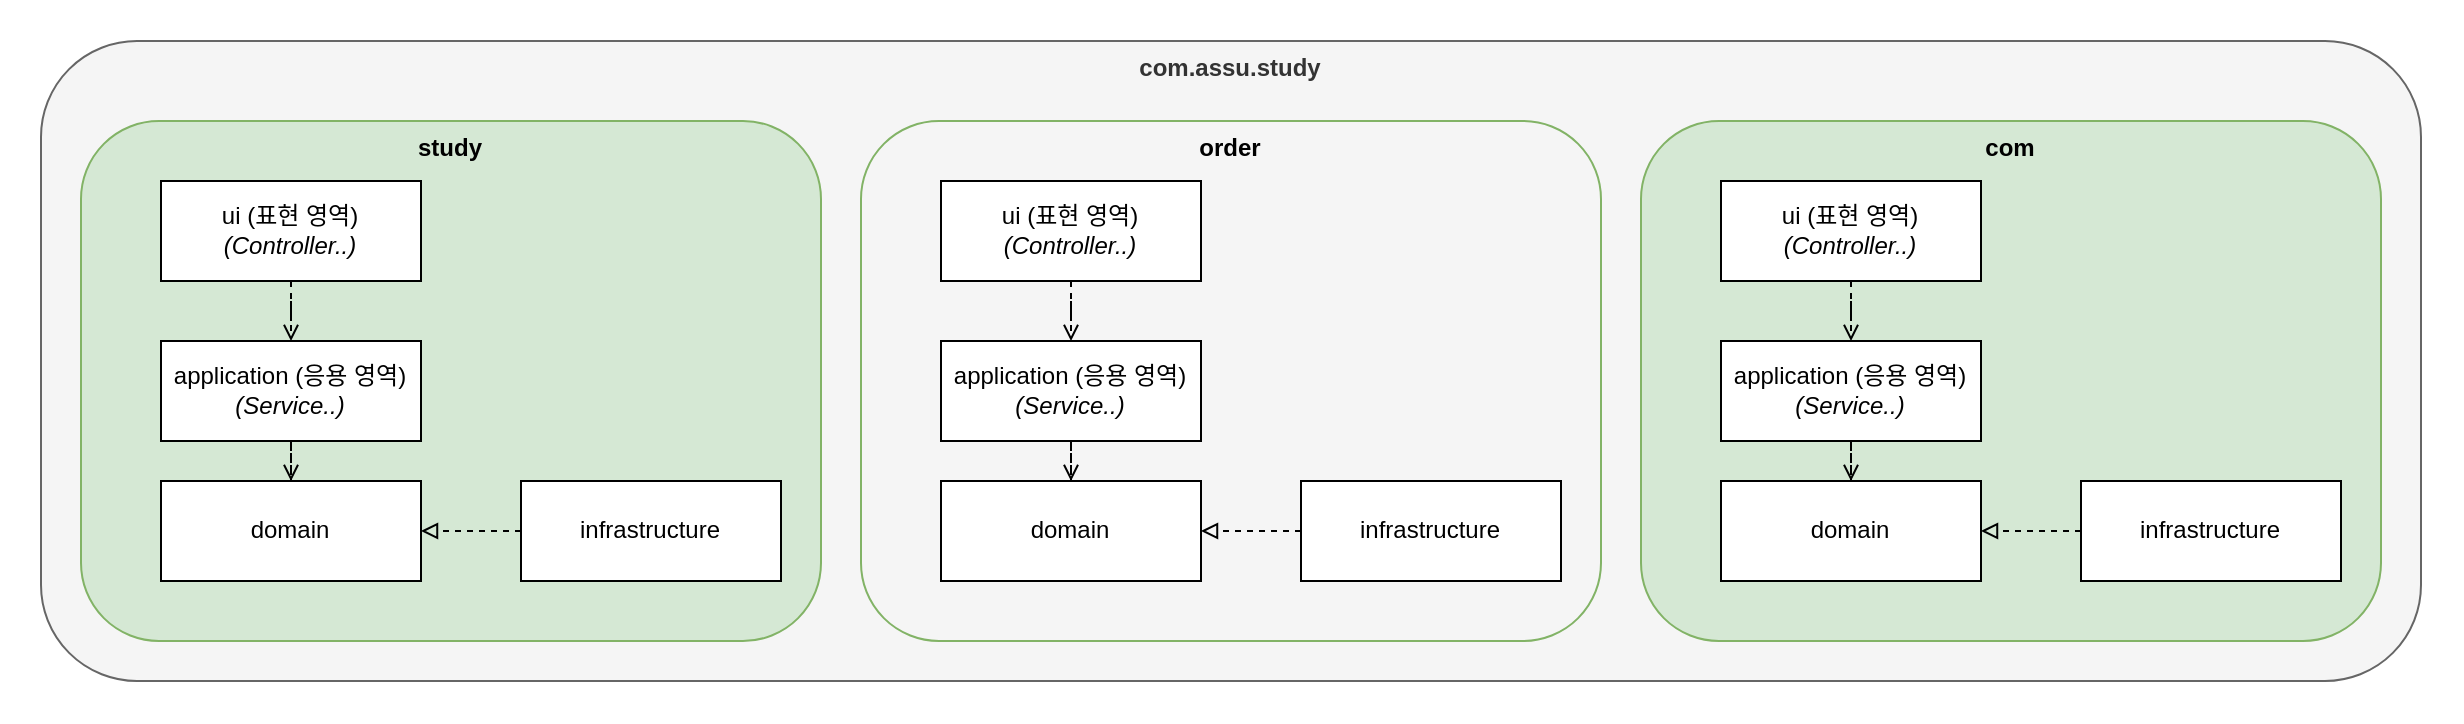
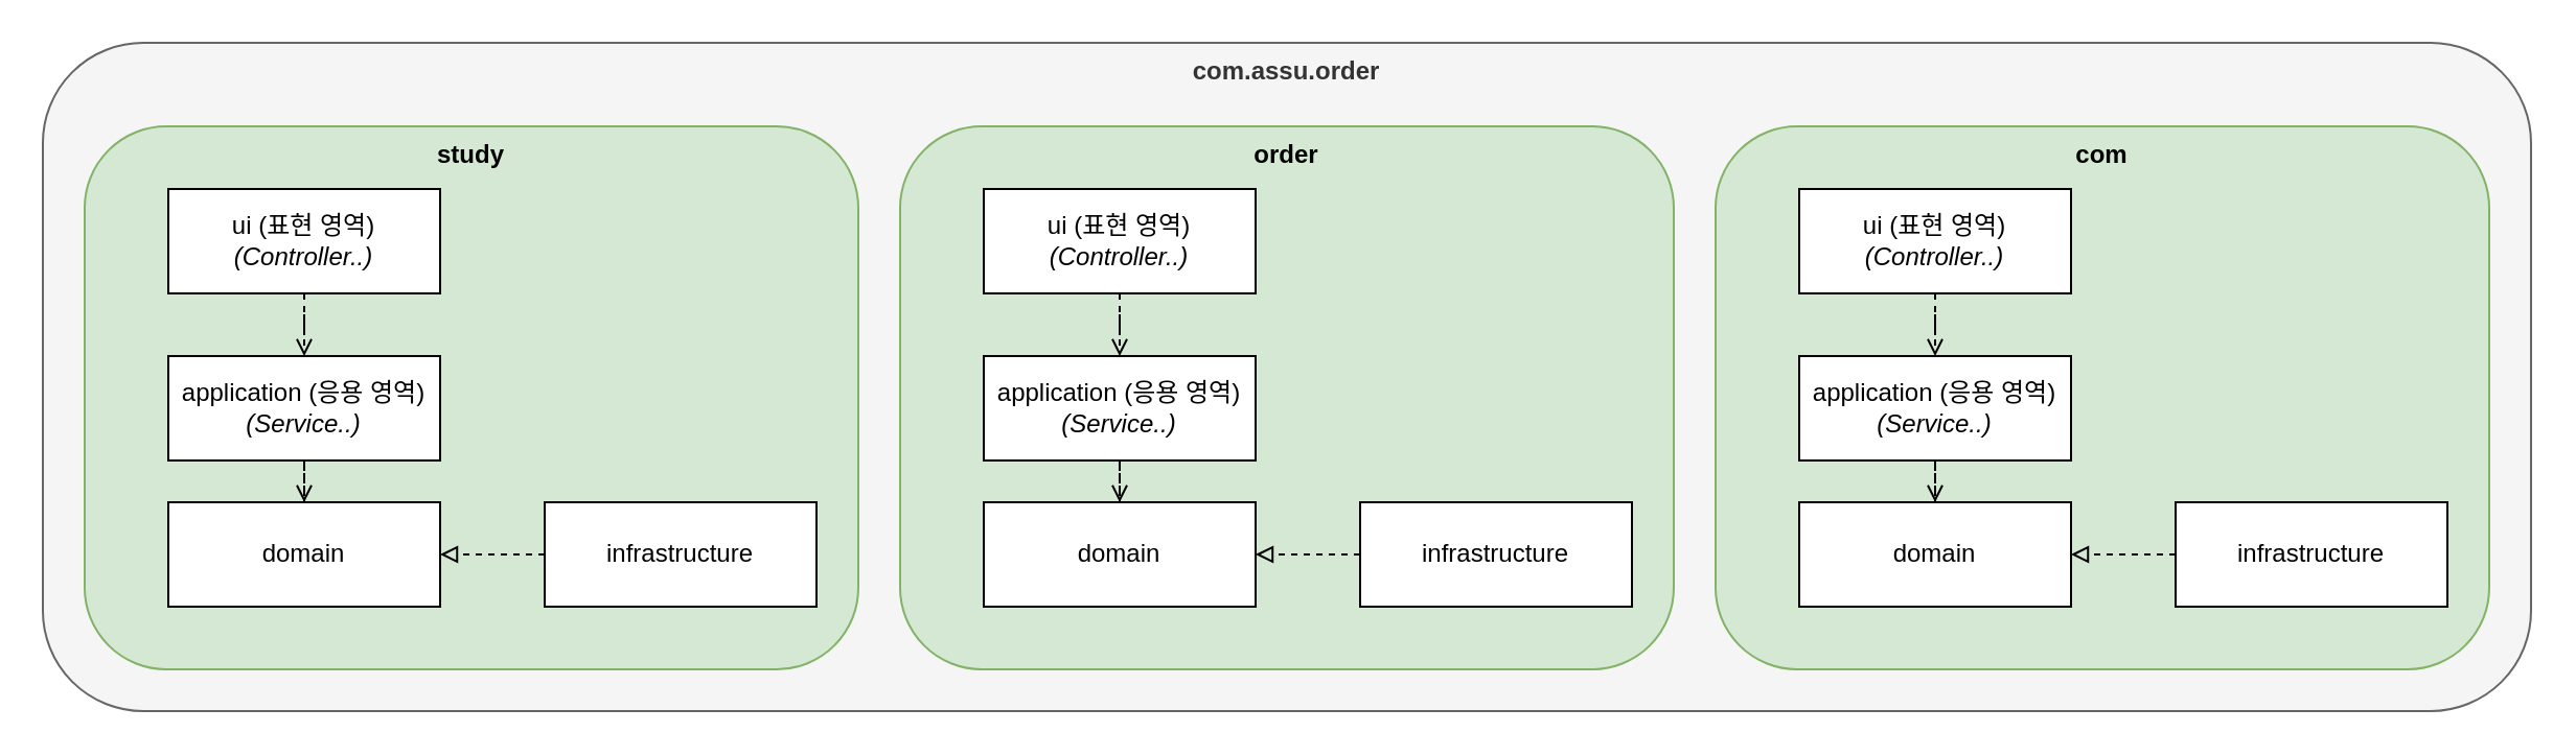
  <mxCell id="0" />
  <mxCell id="1" parent="0" />
- <mxCell id="2" value="com.assu.study" style="rounded=1;whiteSpace=wrap;html=1;verticalAlign=top;fontStyle=1;fillColor=#f5f5f5;fontColor=#333333;strokeColor=#666666;" vertex="1" parent="1"><mxGeometry x="20" y="20" width="1190" height="320" as="geometry" /></mxCell>
+ <mxCell id="2" value="com.assu.order" style="rounded=1;whiteSpace=wrap;html=1;verticalAlign=top;fontStyle=1;fillColor=#f5f5f5;fontColor=#333333;strokeColor=#666666;" vertex="1" parent="1"><mxGeometry x="20" y="20" width="1190" height="320" as="geometry" /></mxCell>
  <mxCell id="3" value="study" style="rounded=1;whiteSpace=wrap;html=1;verticalAlign=top;fontStyle=1;fillColor=#d5e8d4;strokeColor=#82b366;" vertex="1" parent="1"><mxGeometry x="40" y="60" width="370" height="260" as="geometry" /></mxCell>
  <mxCell id="4" style="edgeStyle=orthogonalEdgeStyle;rounded=0;orthogonalLoop=1;jettySize=auto;html=1;entryX=0.5;entryY=0;entryDx=0;entryDy=0;dashed=1;endArrow=open;endFill=0;" edge="1" parent="1" source="5" target="7"><mxGeometry relative="1" as="geometry" /></mxCell>
  <mxCell id="5" value="ui (표현 영역)&lt;br&gt;&lt;i&gt;(Controller..)&lt;/i&gt;" style="rounded=0;whiteSpace=wrap;html=1;" vertex="1" parent="1"><mxGeometry x="80" y="90" width="130" height="50" as="geometry" /></mxCell>
  <mxCell id="6" style="edgeStyle=orthogonalEdgeStyle;rounded=0;orthogonalLoop=1;jettySize=auto;html=1;entryX=0.5;entryY=0;entryDx=0;entryDy=0;dashed=1;endArrow=open;endFill=0;" edge="1" parent="1" source="7" target="8"><mxGeometry relative="1" as="geometry" /></mxCell>
  <mxCell id="7" value="application (응용 영역)&lt;div&gt;&lt;i&gt;(Service..)&lt;/i&gt;&lt;/div&gt;" style="rounded=0;whiteSpace=wrap;html=1;" vertex="1" parent="1"><mxGeometry x="80" y="170" width="130" height="50" as="geometry" /></mxCell>
  <mxCell id="8" value="domain" style="rounded=0;whiteSpace=wrap;html=1;" vertex="1" parent="1"><mxGeometry x="80" y="240" width="130" height="50" as="geometry" /></mxCell>
  <mxCell id="9" style="edgeStyle=orthogonalEdgeStyle;rounded=0;orthogonalLoop=1;jettySize=auto;html=1;entryX=1;entryY=0.5;entryDx=0;entryDy=0;dashed=1;endArrow=block;endFill=0;" edge="1" parent="1" source="10" target="8"><mxGeometry relative="1" as="geometry" /></mxCell>
  <mxCell id="10" value="infrastructure" style="rounded=0;whiteSpace=wrap;html=1;" vertex="1" parent="1"><mxGeometry x="260" y="240" width="130" height="50" as="geometry" /></mxCell>
- <mxCell id="11" value="order" style="rounded=1;whiteSpace=wrap;html=1;verticalAlign=top;fontStyle=1;fillColor=#f5f5f5;strokeColor=#82b366;" vertex="1" parent="1"><mxGeometry x="430" y="60" width="370" height="260" as="geometry" /></mxCell>
+ <mxCell id="11" value="order" style="rounded=1;whiteSpace=wrap;html=1;verticalAlign=top;fontStyle=1;fillColor=#d5e8d4;strokeColor=#82b366;" vertex="1" parent="1"><mxGeometry x="430" y="60" width="370" height="260" as="geometry" /></mxCell>
  <mxCell id="12" style="edgeStyle=orthogonalEdgeStyle;rounded=0;orthogonalLoop=1;jettySize=auto;html=1;entryX=0.5;entryY=0;entryDx=0;entryDy=0;dashed=1;endArrow=open;endFill=0;" edge="1" parent="1" source="13" target="15"><mxGeometry relative="1" as="geometry" /></mxCell>
  <mxCell id="13" value="ui (표현 영역)&lt;br&gt;&lt;i&gt;(Controller..)&lt;/i&gt;" style="rounded=0;whiteSpace=wrap;html=1;" vertex="1" parent="1"><mxGeometry x="470" y="90" width="130" height="50" as="geometry" /></mxCell>
  <mxCell id="14" style="edgeStyle=orthogonalEdgeStyle;rounded=0;orthogonalLoop=1;jettySize=auto;html=1;entryX=0.5;entryY=0;entryDx=0;entryDy=0;dashed=1;endArrow=open;endFill=0;" edge="1" parent="1" source="15" target="16"><mxGeometry relative="1" as="geometry" /></mxCell>
  <mxCell id="15" value="application (응용 영역)&lt;div&gt;&lt;i&gt;(Service..)&lt;/i&gt;&lt;/div&gt;" style="rounded=0;whiteSpace=wrap;html=1;" vertex="1" parent="1"><mxGeometry x="470" y="170" width="130" height="50" as="geometry" /></mxCell>
  <mxCell id="16" value="domain" style="rounded=0;whiteSpace=wrap;html=1;" vertex="1" parent="1"><mxGeometry x="470" y="240" width="130" height="50" as="geometry" /></mxCell>
  <mxCell id="17" style="edgeStyle=orthogonalEdgeStyle;rounded=0;orthogonalLoop=1;jettySize=auto;html=1;entryX=1;entryY=0.5;entryDx=0;entryDy=0;dashed=1;endArrow=block;endFill=0;" edge="1" parent="1" source="18" target="16"><mxGeometry relative="1" as="geometry" /></mxCell>
  <mxCell id="18" value="infrastructure" style="rounded=0;whiteSpace=wrap;html=1;" vertex="1" parent="1"><mxGeometry x="650" y="240" width="130" height="50" as="geometry" /></mxCell>
  <mxCell id="19" value="com" style="rounded=1;whiteSpace=wrap;html=1;verticalAlign=top;fontStyle=1;fillColor=#d5e8d4;strokeColor=#82b366;" vertex="1" parent="1"><mxGeometry x="820" y="60" width="370" height="260" as="geometry" /></mxCell>
  <mxCell id="20" style="edgeStyle=orthogonalEdgeStyle;rounded=0;orthogonalLoop=1;jettySize=auto;html=1;entryX=0.5;entryY=0;entryDx=0;entryDy=0;dashed=1;endArrow=open;endFill=0;" edge="1" parent="1" source="21" target="23"><mxGeometry relative="1" as="geometry" /></mxCell>
  <mxCell id="21" value="ui (표현 영역)&lt;br&gt;&lt;i&gt;(Controller..)&lt;/i&gt;" style="rounded=0;whiteSpace=wrap;html=1;" vertex="1" parent="1"><mxGeometry x="860" y="90" width="130" height="50" as="geometry" /></mxCell>
  <mxCell id="22" style="edgeStyle=orthogonalEdgeStyle;rounded=0;orthogonalLoop=1;jettySize=auto;html=1;entryX=0.5;entryY=0;entryDx=0;entryDy=0;dashed=1;endArrow=open;endFill=0;" edge="1" parent="1" source="23" target="24"><mxGeometry relative="1" as="geometry" /></mxCell>
  <mxCell id="23" value="application (응용 영역)&lt;div&gt;&lt;i&gt;(Service..)&lt;/i&gt;&lt;/div&gt;" style="rounded=0;whiteSpace=wrap;html=1;" vertex="1" parent="1"><mxGeometry x="860" y="170" width="130" height="50" as="geometry" /></mxCell>
  <mxCell id="24" value="domain" style="rounded=0;whiteSpace=wrap;html=1;" vertex="1" parent="1"><mxGeometry x="860" y="240" width="130" height="50" as="geometry" /></mxCell>
  <mxCell id="25" style="edgeStyle=orthogonalEdgeStyle;rounded=0;orthogonalLoop=1;jettySize=auto;html=1;entryX=1;entryY=0.5;entryDx=0;entryDy=0;dashed=1;endArrow=block;endFill=0;" edge="1" parent="1" source="26" target="24"><mxGeometry relative="1" as="geometry" /></mxCell>
  <mxCell id="26" value="infrastructure" style="rounded=0;whiteSpace=wrap;html=1;" vertex="1" parent="1"><mxGeometry x="1040" y="240" width="130" height="50" as="geometry" /></mxCell>
